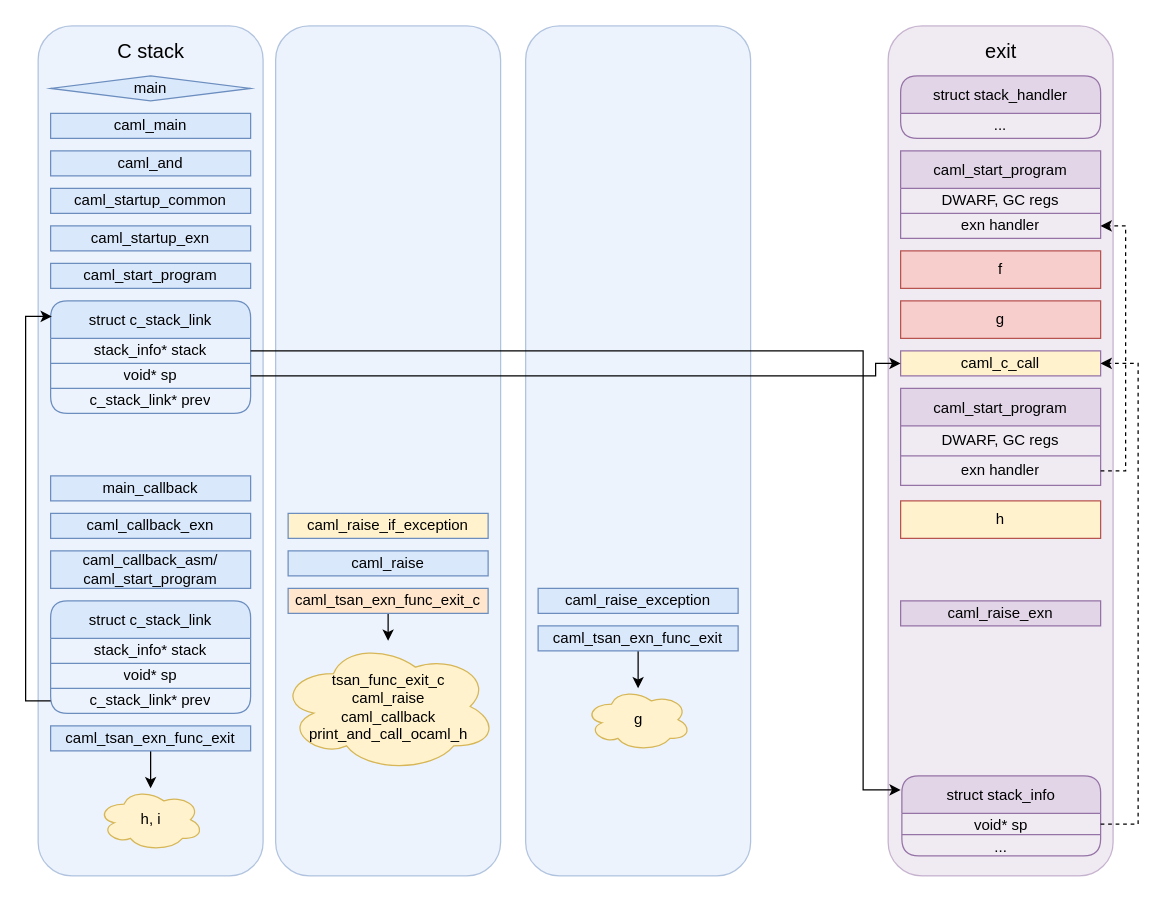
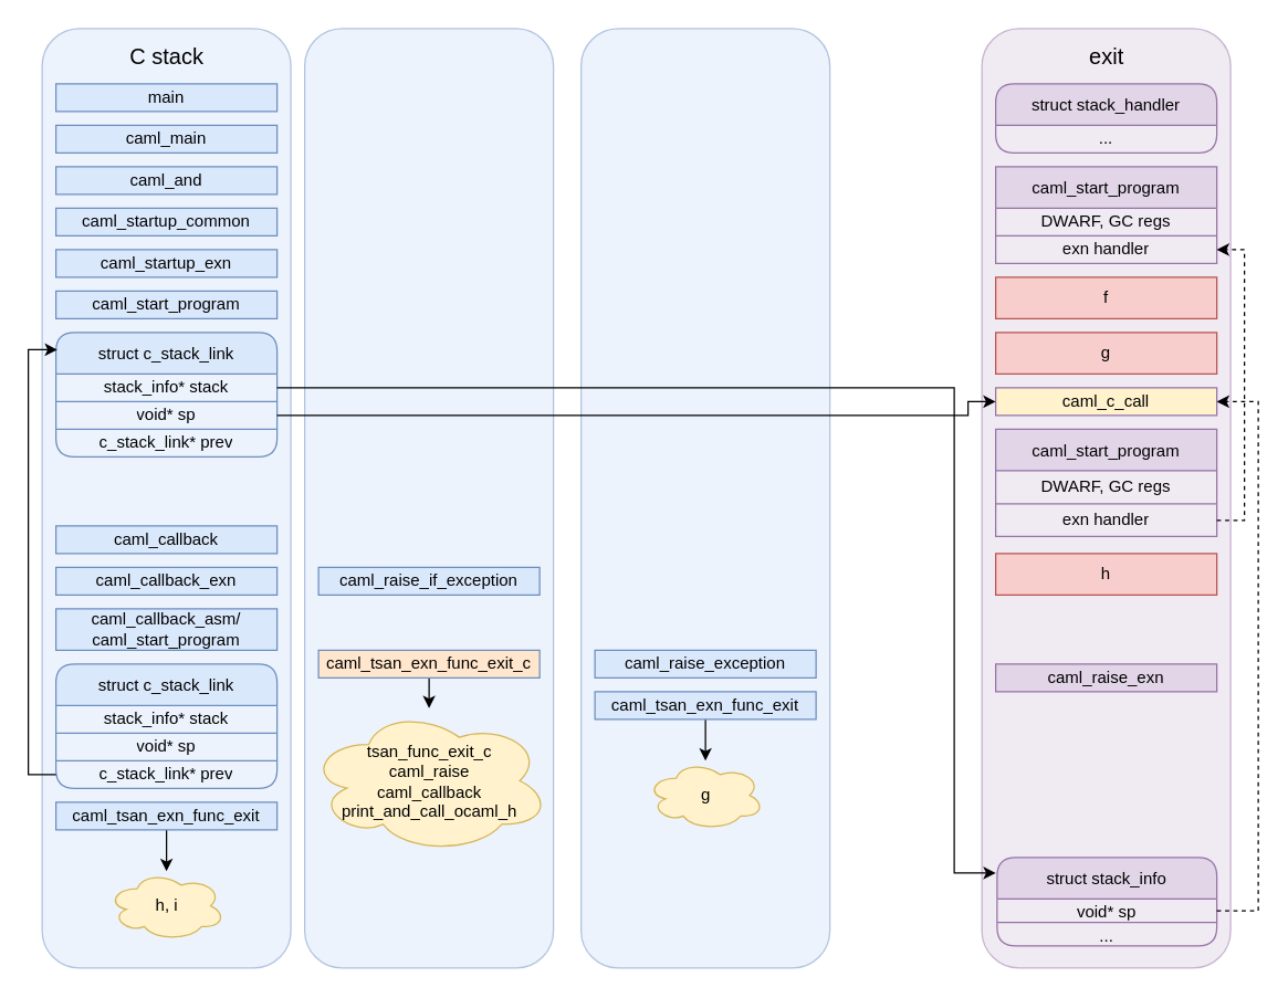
  <mxCell id="0" />
  <mxCell id="1" parent="0" />
  <mxCell id="2" value="" style="rounded=1;whiteSpace=wrap;html=1;fillColor=#dae8fc;strokeColor=#6c8ebf;fillStyle=auto;opacity=50;" parent="1" vertex="1"><mxGeometry x="420" y="20" width="180" height="680" as="geometry" /></mxCell>
  <mxCell id="3" value="" style="rounded=1;whiteSpace=wrap;html=1;fillColor=#dae8fc;strokeColor=#6c8ebf;fillStyle=auto;opacity=50;" parent="1" vertex="1"><mxGeometry x="220" y="20" width="180" height="680" as="geometry" /></mxCell>
  <mxCell id="4" value="" style="rounded=1;whiteSpace=wrap;html=1;fillColor=#dae8fc;strokeColor=#6c8ebf;fillStyle=auto;opacity=50;" parent="1" vertex="1"><mxGeometry x="30" y="20" width="180" height="680" as="geometry" /></mxCell>
- <mxCell id="5" value="&lt;div&gt;main&lt;/div&gt;" style="rhombus;whiteSpace=wrap;html=1;fillColor=#dae8fc;strokeColor=#6c8ebf;" parent="1" vertex="1"><mxGeometry x="40" y="60" width="160" height="20" as="geometry" /></mxCell>
+ <mxCell id="5" value="&lt;div&gt;main&lt;/div&gt;" style="rounded=0;whiteSpace=wrap;html=1;fillColor=#dae8fc;strokeColor=#6c8ebf;" parent="1" vertex="1"><mxGeometry x="40" y="60" width="160" height="20" as="geometry" /></mxCell>
  <mxCell id="6" value="caml_main" style="rounded=0;whiteSpace=wrap;html=1;fillColor=#dae8fc;strokeColor=#6c8ebf;" parent="1" vertex="1"><mxGeometry x="40" y="90" width="160" height="20" as="geometry" /></mxCell>
  <mxCell id="7" value="caml_and" style="rounded=0;whiteSpace=wrap;html=1;fillColor=#dae8fc;strokeColor=#6c8ebf;" parent="1" vertex="1"><mxGeometry x="40" y="120" width="160" height="20" as="geometry" /></mxCell>
  <mxCell id="8" value="caml_startup_exn" style="rounded=0;whiteSpace=wrap;html=1;fillColor=#dae8fc;strokeColor=#6c8ebf;" parent="1" vertex="1"><mxGeometry x="40" y="180" width="160" height="20" as="geometry" /></mxCell>
  <mxCell id="9" value="caml_start_program" style="rounded=0;whiteSpace=wrap;html=1;fillColor=#dae8fc;strokeColor=#6c8ebf;" parent="1" vertex="1"><mxGeometry x="40" y="210" width="160" height="20" as="geometry" /></mxCell>
  <mxCell id="10" value="caml_startup_common" style="rounded=0;whiteSpace=wrap;html=1;fillColor=#dae8fc;strokeColor=#6c8ebf;" parent="1" vertex="1"><mxGeometry x="40" y="150" width="160" height="20" as="geometry" /></mxCell>
  <mxCell id="11" value="C stack" style="text;strokeColor=none;fillColor=none;html=1;fontSize=16;fontStyle=0;verticalAlign=middle;align=center;" parent="1" vertex="1"><mxGeometry x="70" y="25" width="100" height="30" as="geometry" /></mxCell>
  <mxCell id="12" value="" style="rounded=1;whiteSpace=wrap;html=1;fillColor=#e1d5e7;strokeColor=#9673a6;opacity=50;" parent="1" vertex="1"><mxGeometry x="710" y="20" width="180" height="680" as="geometry" /></mxCell>
  <mxCell id="13" value="exit" style="text;strokeColor=none;fillColor=none;html=1;fontSize=16;fontStyle=0;verticalAlign=middle;align=center;" parent="1" vertex="1"><mxGeometry x="750" y="25" width="100" height="30" as="geometry" /></mxCell>
  <mxCell id="14" value="struct c_stack_link" style="shape=table;startSize=30;container=1;collapsible=0;childLayout=tableLayout;fillColor=#dae8fc;strokeColor=#6c8ebf;rounded=1;" parent="1" vertex="1"><mxGeometry x="40" y="240" width="160" height="90" as="geometry" /></mxCell>
  <mxCell id="15" value="" style="shape=tableRow;horizontal=0;startSize=0;swimlaneHead=0;swimlaneBody=0;strokeColor=inherit;top=0;left=0;bottom=0;right=0;collapsible=0;dropTarget=0;fillColor=none;points=[[0,0.5],[1,0.5]];portConstraint=eastwest;" parent="14" vertex="1"><mxGeometry y="30" width="160" height="20" as="geometry" /></mxCell>
  <mxCell id="16" value="stack_info* stack" style="shape=partialRectangle;html=1;whiteSpace=wrap;connectable=0;strokeColor=inherit;overflow=hidden;fillColor=none;top=0;left=0;bottom=0;right=0;pointerEvents=1;" parent="15" vertex="1"><mxGeometry width="160" height="20" as="geometry"><mxRectangle width="160" height="20" as="alternateBounds" /></mxGeometry></mxCell>
  <mxCell id="17" value="" style="shape=tableRow;horizontal=0;startSize=0;swimlaneHead=0;swimlaneBody=0;strokeColor=inherit;top=0;left=0;bottom=0;right=0;collapsible=0;dropTarget=0;fillColor=none;points=[[0,0.5],[1,0.5]];portConstraint=eastwest;" parent="14" vertex="1"><mxGeometry y="50" width="160" height="20" as="geometry" /></mxCell>
  <mxCell id="18" value="void* sp" style="shape=partialRectangle;html=1;whiteSpace=wrap;connectable=0;strokeColor=inherit;overflow=hidden;fillColor=none;top=0;left=0;bottom=0;right=0;pointerEvents=1;" parent="17" vertex="1"><mxGeometry width="160" height="20" as="geometry"><mxRectangle width="160" height="20" as="alternateBounds" /></mxGeometry></mxCell>
  <mxCell id="19" value="" style="shape=tableRow;horizontal=0;startSize=0;swimlaneHead=0;swimlaneBody=0;strokeColor=inherit;top=0;left=0;bottom=0;right=0;collapsible=0;dropTarget=0;fillColor=none;points=[[0,0.5],[1,0.5]];portConstraint=eastwest;" parent="14" vertex="1"><mxGeometry y="70" width="160" height="20" as="geometry" /></mxCell>
  <mxCell id="20" value="c_stack_link* prev" style="shape=partialRectangle;html=1;whiteSpace=wrap;connectable=0;strokeColor=inherit;overflow=hidden;fillColor=none;top=0;left=0;bottom=0;right=0;pointerEvents=1;" parent="19" vertex="1"><mxGeometry width="160" height="20" as="geometry"><mxRectangle width="160" height="20" as="alternateBounds" /></mxGeometry></mxCell>
  <mxCell id="21" value="struct stack_handler" style="shape=table;startSize=30;container=1;collapsible=0;childLayout=tableLayout;fillColor=#e1d5e7;strokeColor=#9673a6;rounded=1;" parent="1" vertex="1"><mxGeometry x="720" y="60" width="160" height="50" as="geometry" /></mxCell>
  <mxCell id="22" value="" style="shape=tableRow;horizontal=0;startSize=0;swimlaneHead=0;swimlaneBody=0;strokeColor=inherit;top=0;left=0;bottom=0;right=0;collapsible=0;dropTarget=0;fillColor=none;points=[[0,0.5],[1,0.5]];portConstraint=eastwest;" parent="21" vertex="1"><mxGeometry y="30" width="160" height="20" as="geometry" /></mxCell>
  <mxCell id="23" value="..." style="shape=partialRectangle;html=1;whiteSpace=wrap;connectable=0;strokeColor=inherit;overflow=hidden;fillColor=none;top=0;left=0;bottom=0;right=0;pointerEvents=1;" parent="22" vertex="1"><mxGeometry width="160" height="20" as="geometry"><mxRectangle width="160" height="20" as="alternateBounds" /></mxGeometry></mxCell>
  <mxCell id="24" value="struct stack_info" style="shape=table;startSize=30;container=1;collapsible=0;childLayout=tableLayout;fillColor=#e1d5e7;strokeColor=#9673a6;rounded=1;" parent="1" vertex="1"><mxGeometry x="721" y="620" width="159" height="64" as="geometry" /></mxCell>
  <mxCell id="25" value="" style="shape=tableRow;horizontal=0;startSize=0;swimlaneHead=0;swimlaneBody=0;strokeColor=inherit;top=0;left=0;bottom=0;right=0;collapsible=0;dropTarget=0;fillColor=none;points=[[0,0.5],[1,0.5]];portConstraint=eastwest;" parent="24" vertex="1"><mxGeometry y="30" width="159" height="17" as="geometry" /></mxCell>
  <mxCell id="26" value="void* sp" style="shape=partialRectangle;html=1;whiteSpace=wrap;connectable=0;strokeColor=inherit;overflow=hidden;fillColor=none;top=0;left=0;bottom=0;right=0;pointerEvents=1;" parent="25" vertex="1"><mxGeometry width="159" height="17" as="geometry"><mxRectangle width="159" height="17" as="alternateBounds" /></mxGeometry></mxCell>
  <mxCell id="27" style="shape=tableRow;horizontal=0;startSize=0;swimlaneHead=0;swimlaneBody=0;strokeColor=inherit;top=0;left=0;bottom=0;right=0;collapsible=0;dropTarget=0;fillColor=none;points=[[0,0.5],[1,0.5]];portConstraint=eastwest;" parent="24" vertex="1"><mxGeometry y="47" width="159" height="17" as="geometry" /></mxCell>
  <mxCell id="28" value="&lt;div&gt;...&lt;/div&gt;&lt;div&gt;&lt;br&gt;&lt;/div&gt;" style="shape=partialRectangle;html=1;whiteSpace=wrap;connectable=0;strokeColor=inherit;overflow=hidden;fillColor=none;top=0;left=0;bottom=0;right=0;pointerEvents=1;" parent="27" vertex="1"><mxGeometry width="159" height="17" as="geometry"><mxRectangle width="159" height="17" as="alternateBounds" /></mxGeometry></mxCell>
  <mxCell id="29" value="f" style="rounded=0;whiteSpace=wrap;html=1;fillColor=#f8cecc;strokeColor=#b85450;" parent="1" vertex="1"><mxGeometry x="720" y="200" width="160" height="30" as="geometry" /></mxCell>
  <mxCell id="30" value="g" style="rounded=0;whiteSpace=wrap;html=1;fillColor=#f8cecc;strokeColor=#b85450;" parent="1" vertex="1"><mxGeometry x="720" y="240" width="160" height="30" as="geometry" /></mxCell>
  <mxCell id="31" value="caml_c_call" style="rounded=0;whiteSpace=wrap;html=1;fillColor=#fff2cc;strokeColor=#9673a6;" parent="1" vertex="1"><mxGeometry x="720" y="280" width="160" height="20" as="geometry" /></mxCell>
  <mxCell id="32" style="edgeStyle=orthogonalEdgeStyle;rounded=0;orthogonalLoop=1;jettySize=auto;html=1;exitX=1;exitY=0.5;exitDx=0;exitDy=0;entryX=1;entryY=0.5;entryDx=0;entryDy=0;dashed=1;" parent="1" source="25" target="31" edge="1"><mxGeometry relative="1" as="geometry"><Array as="points"><mxPoint x="910" y="659" /><mxPoint x="910" y="290" /></Array></mxGeometry></mxCell>
  <mxCell id="33" style="edgeStyle=orthogonalEdgeStyle;rounded=0;orthogonalLoop=1;jettySize=auto;html=1;exitX=1;exitY=0.5;exitDx=0;exitDy=0;entryX=0;entryY=0.5;entryDx=0;entryDy=0;" parent="1" source="17" target="31" edge="1"><mxGeometry relative="1" as="geometry"><Array as="points"><mxPoint x="700" y="300" /><mxPoint x="700" y="290" /></Array></mxGeometry></mxCell>
  <mxCell id="34" style="edgeStyle=orthogonalEdgeStyle;rounded=0;orthogonalLoop=1;jettySize=auto;html=1;exitX=1;exitY=0.5;exitDx=0;exitDy=0;entryX=-0.006;entryY=0.175;entryDx=0;entryDy=0;entryPerimeter=0;" parent="1" source="15" target="24" edge="1"><mxGeometry relative="1" as="geometry"><Array as="points"><mxPoint x="690" y="280" /><mxPoint x="690" y="631" /><mxPoint x="720" y="631" /></Array></mxGeometry></mxCell>
- <mxCell id="35" value="main_callback" style="rounded=0;whiteSpace=wrap;html=1;fillColor=#dae8fc;strokeColor=#6c8ebf;" parent="1" vertex="1"><mxGeometry x="40" y="380" width="160" height="20" as="geometry" /></mxCell>
+ <mxCell id="35" value="caml_callback" style="rounded=0;whiteSpace=wrap;html=1;fillColor=#dae8fc;strokeColor=#6c8ebf;" parent="1" vertex="1"><mxGeometry x="40" y="380" width="160" height="20" as="geometry" /></mxCell>
  <mxCell id="36" value="caml_callback_exn" style="rounded=0;whiteSpace=wrap;html=1;fillColor=#dae8fc;strokeColor=#6c8ebf;" parent="1" vertex="1"><mxGeometry x="40" y="410" width="160" height="20" as="geometry" /></mxCell>
  <mxCell id="37" value="caml_callback_asm/&lt;br&gt;caml_start_program" style="rounded=0;whiteSpace=wrap;html=1;fillColor=#dae8fc;strokeColor=#6c8ebf;" parent="1" vertex="1"><mxGeometry x="40" y="440" width="160" height="30" as="geometry" /></mxCell>
  <mxCell id="38" value="struct c_stack_link" style="shape=table;startSize=30;container=1;collapsible=0;childLayout=tableLayout;fillColor=#dae8fc;strokeColor=#6c8ebf;rounded=1;" parent="1" vertex="1"><mxGeometry x="40" y="480" width="160" height="90" as="geometry" /></mxCell>
  <mxCell id="39" value="" style="shape=tableRow;horizontal=0;startSize=0;swimlaneHead=0;swimlaneBody=0;strokeColor=inherit;top=0;left=0;bottom=0;right=0;collapsible=0;dropTarget=0;fillColor=none;points=[[0,0.5],[1,0.5]];portConstraint=eastwest;" parent="38" vertex="1"><mxGeometry y="30" width="160" height="20" as="geometry" /></mxCell>
  <mxCell id="40" value="stack_info* stack" style="shape=partialRectangle;html=1;whiteSpace=wrap;connectable=0;strokeColor=inherit;overflow=hidden;fillColor=none;top=0;left=0;bottom=0;right=0;pointerEvents=1;" parent="39" vertex="1"><mxGeometry width="160" height="20" as="geometry"><mxRectangle width="160" height="20" as="alternateBounds" /></mxGeometry></mxCell>
  <mxCell id="41" value="" style="shape=tableRow;horizontal=0;startSize=0;swimlaneHead=0;swimlaneBody=0;strokeColor=inherit;top=0;left=0;bottom=0;right=0;collapsible=0;dropTarget=0;fillColor=none;points=[[0,0.5],[1,0.5]];portConstraint=eastwest;" parent="38" vertex="1"><mxGeometry y="50" width="160" height="20" as="geometry" /></mxCell>
  <mxCell id="42" value="void* sp" style="shape=partialRectangle;html=1;whiteSpace=wrap;connectable=0;strokeColor=inherit;overflow=hidden;fillColor=none;top=0;left=0;bottom=0;right=0;pointerEvents=1;" parent="41" vertex="1"><mxGeometry width="160" height="20" as="geometry"><mxRectangle width="160" height="20" as="alternateBounds" /></mxGeometry></mxCell>
  <mxCell id="43" value="" style="shape=tableRow;horizontal=0;startSize=0;swimlaneHead=0;swimlaneBody=0;strokeColor=inherit;top=0;left=0;bottom=0;right=0;collapsible=0;dropTarget=0;fillColor=none;points=[[0,0.5],[1,0.5]];portConstraint=eastwest;" parent="38" vertex="1"><mxGeometry y="70" width="160" height="20" as="geometry" /></mxCell>
  <mxCell id="44" value="c_stack_link* prev" style="shape=partialRectangle;html=1;whiteSpace=wrap;connectable=0;strokeColor=inherit;overflow=hidden;fillColor=none;top=0;left=0;bottom=0;right=0;pointerEvents=1;" parent="43" vertex="1"><mxGeometry width="160" height="20" as="geometry"><mxRectangle width="160" height="20" as="alternateBounds" /></mxGeometry></mxCell>
  <mxCell id="45" style="edgeStyle=orthogonalEdgeStyle;rounded=0;orthogonalLoop=1;jettySize=auto;html=1;exitX=0;exitY=0.5;exitDx=0;exitDy=0;entryX=0.006;entryY=0.138;entryDx=0;entryDy=0;entryPerimeter=0;" parent="1" source="43" target="14" edge="1"><mxGeometry relative="1" as="geometry"><Array as="points"><mxPoint x="20" y="560" /><mxPoint x="20" y="252" /></Array></mxGeometry></mxCell>
  <mxCell id="46" value="caml_start_program" style="shape=table;startSize=30;container=1;collapsible=0;childLayout=tableLayout;fillColor=#e1d5e7;strokeColor=#9673a6;" parent="1" vertex="1"><mxGeometry x="720" y="120" width="160" height="70" as="geometry" /></mxCell>
  <mxCell id="47" value="" style="shape=tableRow;horizontal=0;startSize=0;swimlaneHead=0;swimlaneBody=0;strokeColor=inherit;top=0;left=0;bottom=0;right=0;collapsible=0;dropTarget=0;fillColor=none;points=[[0,0.5],[1,0.5]];portConstraint=eastwest;" parent="46" vertex="1"><mxGeometry y="30" width="160" height="20" as="geometry" /></mxCell>
  <mxCell id="48" value="DWARF, GC regs" style="shape=partialRectangle;html=1;whiteSpace=wrap;connectable=0;strokeColor=inherit;overflow=hidden;fillColor=none;top=0;left=0;bottom=0;right=0;pointerEvents=1;" parent="47" vertex="1"><mxGeometry width="160" height="20" as="geometry"><mxRectangle width="160" height="20" as="alternateBounds" /></mxGeometry></mxCell>
  <mxCell id="49" value="" style="shape=tableRow;horizontal=0;startSize=0;swimlaneHead=0;swimlaneBody=0;strokeColor=inherit;top=0;left=0;bottom=0;right=0;collapsible=0;dropTarget=0;fillColor=none;points=[[0,0.5],[1,0.5]];portConstraint=eastwest;" parent="46" vertex="1"><mxGeometry y="50" width="160" height="20" as="geometry" /></mxCell>
  <mxCell id="50" value="exn handler" style="shape=partialRectangle;html=1;whiteSpace=wrap;connectable=0;strokeColor=inherit;overflow=hidden;fillColor=none;top=0;left=0;bottom=0;right=0;pointerEvents=1;" parent="49" vertex="1"><mxGeometry width="160" height="20" as="geometry"><mxRectangle width="160" height="20" as="alternateBounds" /></mxGeometry></mxCell>
  <mxCell id="51" value="caml_start_program" style="shape=table;startSize=30;container=1;collapsible=0;childLayout=tableLayout;fillColor=#e1d5e7;strokeColor=#9673a6;" parent="1" vertex="1"><mxGeometry x="720" y="310" width="160" height="77.5" as="geometry" /></mxCell>
  <mxCell id="52" value="" style="shape=tableRow;horizontal=0;startSize=0;swimlaneHead=0;swimlaneBody=0;strokeColor=inherit;top=0;left=0;bottom=0;right=0;collapsible=0;dropTarget=0;fillColor=none;points=[[0,0.5],[1,0.5]];portConstraint=eastwest;" parent="51" vertex="1"><mxGeometry y="30" width="160" height="24" as="geometry" /></mxCell>
  <mxCell id="53" value="DWARF, GC regs" style="shape=partialRectangle;html=1;whiteSpace=wrap;connectable=0;strokeColor=inherit;overflow=hidden;fillColor=none;top=0;left=0;bottom=0;right=0;pointerEvents=1;" parent="52" vertex="1"><mxGeometry width="160" height="24" as="geometry"><mxRectangle width="160" height="24" as="alternateBounds" /></mxGeometry></mxCell>
  <mxCell id="54" value="" style="shape=tableRow;horizontal=0;startSize=0;swimlaneHead=0;swimlaneBody=0;strokeColor=inherit;top=0;left=0;bottom=0;right=0;collapsible=0;dropTarget=0;fillColor=none;points=[[0,0.5],[1,0.5]];portConstraint=eastwest;" parent="51" vertex="1"><mxGeometry y="54" width="160" height="24" as="geometry" /></mxCell>
  <mxCell id="55" value="exn handler" style="shape=partialRectangle;html=1;whiteSpace=wrap;connectable=0;strokeColor=inherit;overflow=hidden;fillColor=none;top=0;left=0;bottom=0;right=0;pointerEvents=1;" parent="54" vertex="1"><mxGeometry width="160" height="24" as="geometry"><mxRectangle width="160" height="24" as="alternateBounds" /></mxGeometry></mxCell>
  <mxCell id="56" style="edgeStyle=orthogonalEdgeStyle;rounded=0;orthogonalLoop=1;jettySize=auto;html=1;exitX=1;exitY=0.5;exitDx=0;exitDy=0;entryX=1;entryY=0.5;entryDx=0;entryDy=0;dashed=1;" parent="1" source="54" target="49" edge="1"><mxGeometry relative="1" as="geometry" /></mxCell>
- <mxCell id="57" value="h" style="rounded=0;whiteSpace=wrap;html=1;fillColor=#fff2cc;strokeColor=#b85450;" parent="1" vertex="1"><mxGeometry x="720" y="400" width="160" height="30" as="geometry" /></mxCell>
+ <mxCell id="57" value="h" style="rounded=0;whiteSpace=wrap;html=1;fillColor=#f8cecc;strokeColor=#b85450;" parent="1" vertex="1"><mxGeometry x="720" y="400" width="160" height="30" as="geometry" /></mxCell>
  <mxCell id="58" value="caml_raise_exn" style="rounded=0;whiteSpace=wrap;html=1;fillColor=#e1d5e7;strokeColor=#9673a6;" parent="1" vertex="1"><mxGeometry x="720" y="480" width="160" height="20" as="geometry" /></mxCell>
  <mxCell id="59" style="edgeStyle=orthogonalEdgeStyle;rounded=0;orthogonalLoop=1;jettySize=auto;html=1;" edge="1" parent="1" source="60" target="65"><mxGeometry relative="1" as="geometry" /></mxCell>
  <mxCell id="60" value="caml_tsan_exn_func_exit" style="rounded=0;whiteSpace=wrap;html=1;fillColor=#dae8fc;strokeColor=#6c8ebf;" parent="1" vertex="1"><mxGeometry x="40" y="580" width="160" height="20" as="geometry" /></mxCell>
- <mxCell id="61" value="caml_raise_if_exception" style="rounded=0;whiteSpace=wrap;html=1;fillColor=#fff2cc;strokeColor=#6c8ebf;" parent="1" vertex="1"><mxGeometry x="230" y="410" width="160" height="20" as="geometry" /></mxCell>
- <mxCell id="62" value="&lt;div&gt;caml_raise&lt;/div&gt;" style="rounded=0;whiteSpace=wrap;html=1;fillColor=#dae8fc;strokeColor=#6c8ebf;" parent="1" vertex="1"><mxGeometry x="230" y="440" width="160" height="20" as="geometry" /></mxCell>
+ <mxCell id="61" value="caml_raise_if_exception" style="rounded=0;whiteSpace=wrap;html=1;fillColor=#dae8fc;strokeColor=#6c8ebf;" parent="1" vertex="1"><mxGeometry x="230" y="410" width="160" height="20" as="geometry" /></mxCell>
  <mxCell id="63" style="edgeStyle=orthogonalEdgeStyle;rounded=0;orthogonalLoop=1;jettySize=auto;html=1;" edge="1" parent="1" source="64" target="66"><mxGeometry relative="1" as="geometry" /></mxCell>
  <mxCell id="64" value="caml_tsan_exn_func_exit_c" style="rounded=0;whiteSpace=wrap;html=1;fillColor=#ffe6cc;strokeColor=#6c8ebf;" parent="1" vertex="1"><mxGeometry x="230" y="470" width="160" height="20" as="geometry" /></mxCell>
  <mxCell id="65" value="h, i" style="ellipse;shape=cloud;whiteSpace=wrap;html=1;fillColor=#fff2cc;strokeColor=#d6b656;" parent="1" vertex="1"><mxGeometry x="77.5" y="630" width="85" height="50" as="geometry" /></mxCell>
  <mxCell id="66" value="tsan_func_exit_c&lt;br&gt;&lt;div&gt;caml_raise&lt;/div&gt;&lt;div&gt;caml_callback&lt;br&gt;print_and_call_ocaml_h&lt;/div&gt;" style="ellipse;shape=cloud;whiteSpace=wrap;html=1;fillColor=#fff2cc;strokeColor=#d6b656;" parent="1" vertex="1"><mxGeometry x="222.5" y="512" width="175" height="105" as="geometry" /></mxCell>
  <mxCell id="67" value="&lt;div&gt;caml_raise_exception&lt;/div&gt;" style="rounded=0;whiteSpace=wrap;html=1;fillColor=#dae8fc;strokeColor=#6c8ebf;" parent="1" vertex="1"><mxGeometry x="430" y="470" width="160" height="20" as="geometry" /></mxCell>
  <mxCell id="68" style="edgeStyle=orthogonalEdgeStyle;rounded=0;orthogonalLoop=1;jettySize=auto;html=1;" edge="1" parent="1" source="69" target="70"><mxGeometry relative="1" as="geometry" /></mxCell>
  <mxCell id="69" value="caml_tsan_exn_func_exit" style="rounded=0;whiteSpace=wrap;html=1;fillColor=#dae8fc;strokeColor=#6c8ebf;" parent="1" vertex="1"><mxGeometry x="430" y="500" width="160" height="20" as="geometry" /></mxCell>
  <mxCell id="70" value="g" style="ellipse;shape=cloud;whiteSpace=wrap;html=1;fillColor=#fff2cc;strokeColor=#d6b656;" parent="1" vertex="1"><mxGeometry x="467.5" y="550" width="85" height="50" as="geometry" /></mxCell>
